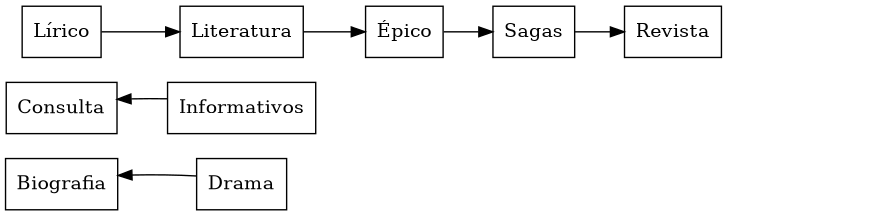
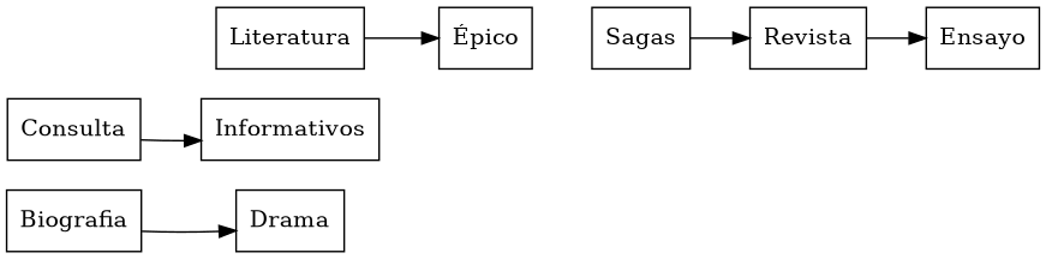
  digraph {
    rankdir=LR
    node [shape=record]
    n1 [label="Biografia "]
    n2 [label="Drama "]
    n3 [label="Consulta "]
    n4 [label="Informativos "]
-   n5 [label="Lírico "]
    n6 [label="Literatura "]
    n7 [label="Épico "]
    n8 [label="Sagas "]
    n9 [label="Revista "]
-   n2 -> n1
-   n4 -> n3
-   n5 -> n6
+   n10 [label="Ensayo "]
+   n1 -> n2
+   n3 -> n4
    n6 -> n7
-   n7 -> n8
    n8 -> n9
+   n9 -> n10
  }
